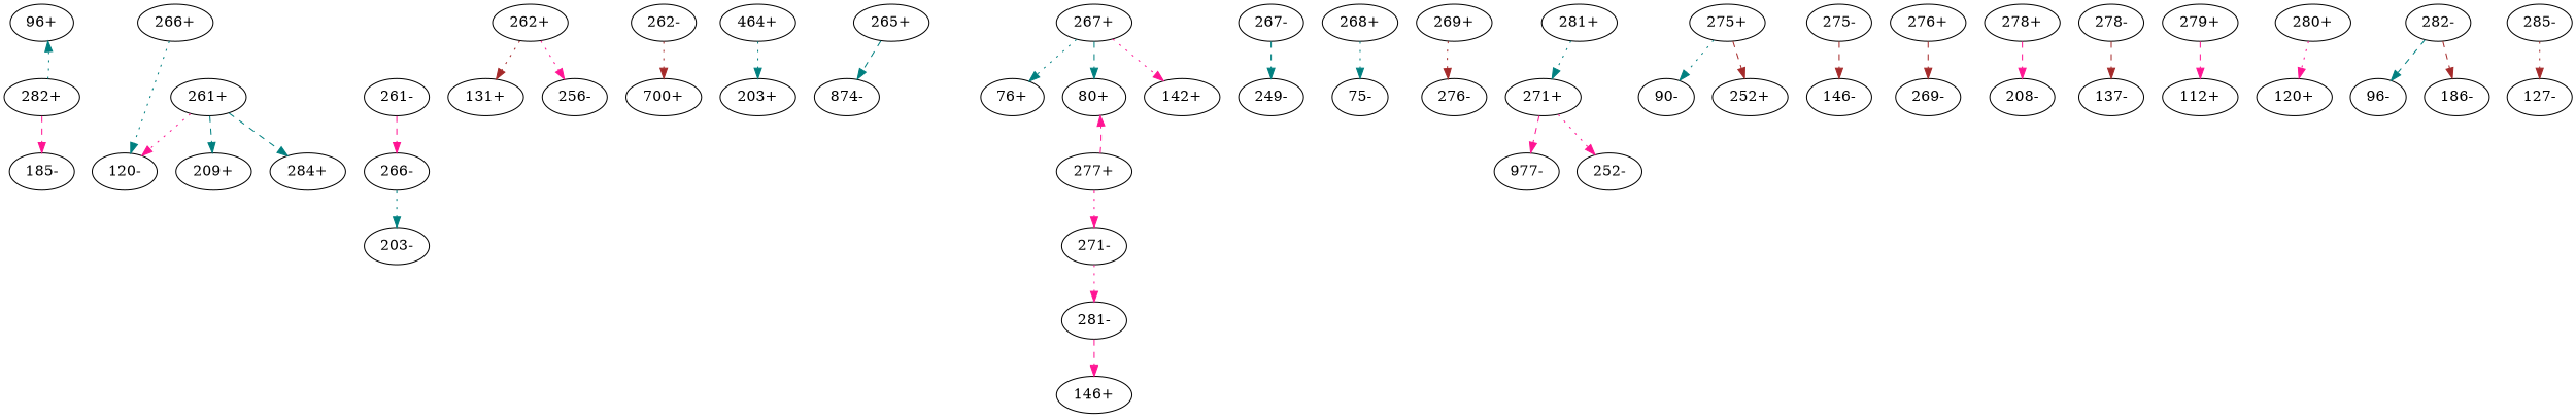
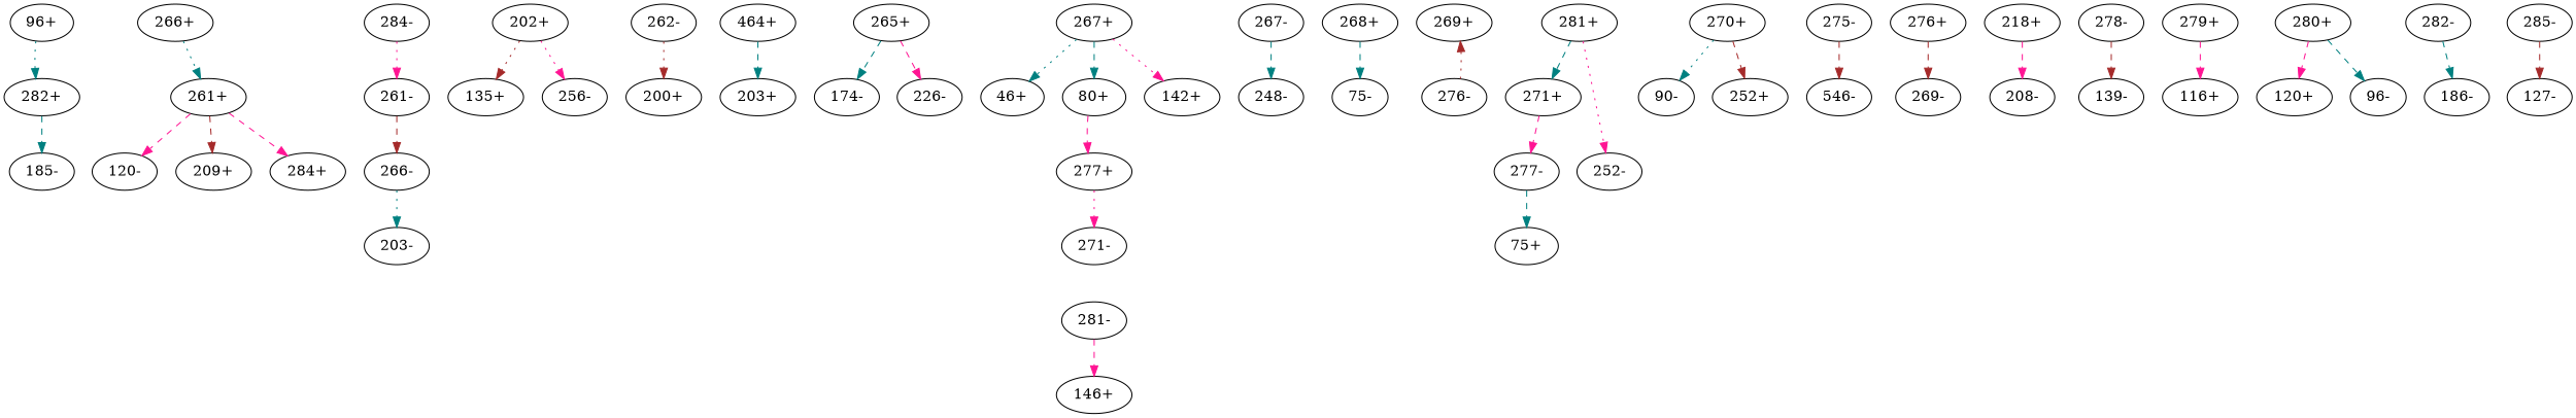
  digraph {
    k=37
    n=10
    s=2000
    edge [color=deeppink d=7 e=6.6 n=10 style=dashed]
    "96+"
    "282+"
    "185-"
    "261+"
    "120-"
    "209+"
    "284+"
    "261-"
    "266-"
    "203-"
-   "262+"
-   "135+" [label="131+"]
+   "262+" [label="202+"]
+   "135+"
    "256-"
    "262-"
-   "200+" [label="700+"]
+   "200+"
    n16 [label="464+"]
    "203+"
    "265+"
-   "174-" [label="874-"]
+   "174-"
+   "226-"
    "266+"
    "267+"
-   "76+"
+   "76+" [label="46+"]
    "80+"
    "142+"
    "267-"
-   "248-" [label="249-"]
+   "248-"
    "268+"
    "75-"
    "269+"
    "276-"
    "271+"
-   "277-" [label="977-"]
+   "277-"
+   "75+"
    "271-"
    "281-"
    "146+"
-   "275+"
+   "275+" [label="270+"]
    "90-"
    "252+"
    "275-"
-   "146-"
+   "146-" [label="546-"]
    "276+"
    "269-"
    "277+"
-   "278+"
+   "278+" [label="218+"]
    "208-"
    "278-"
-   "137-"
+   "137-" [label="139-"]
    "279+"
-   "112+"
+   "112+" [label="116+"]
    "280+"
    "120+"
    "281+"
    "252-"
    "282-"
    "96-"
    "186-"
+   "284-"
    "285-"
    "127-"
-   "282+" -> "96+" [color=teal e=3.7 n=32 style=dotted]
-   "282+" -> "185-" [d=-5684 e=6.3 n=11]
-   "261+" -> "120-" [d=32 e=2.9 n=51 style=dotted]
-   "261+" -> "209+" [color=teal d=-30 e=4.1 n=26]
-   "261+" -> "284+" [color=teal d=-12343]
-   "261-" -> "266-" [d=-163 e=2.0 n=111]
+   "96+" -> "282+" [color=teal e=3.7 n=32 style=dotted]
+   "282+" -> "185-" [color=teal d=-5684 e=6.3 n=11]
+   "261+" -> "120-" [d=32 e=2.9 n=51]
+   "261+" -> "209+" [color=brown d=-30 e=4.1 n=26]
+   "261+" -> "284+" [d=-12343]
+   "261-" -> "266-" [color=brown d=-163 e=2.0 n=111]
    "266-" -> "203-" [color=teal d=-23 e=4.6 n=20 style=dotted]
    "262+" -> "135+" [color=brown d=54 e=3.4 n=37 style=dotted]
    "262+" -> "256-" [d=-37 e=2.1 n=97 style=dotted]
    "262-" -> "200+" [color=brown d=-12 e=3.7 n=32 style=dotted]
-   n16 -> "203+" [color=teal d=-35 e=2.0 n=107 style=dotted]
+   n16 -> "203+" [color=teal d=-35 e=2.0 n=107]
    "265+" -> "174-" [color=teal e=3.1 n=44]
-   "266+" -> "120-" [color=teal d=-163 e=2.0 n=111 style=dotted]
+   "265+" -> "226-" [d=-12 e=4.6 n=20]
+   "266+" -> "261+" [color=teal d=-163 e=2.0 n=111 style=dotted]
    "267+" -> "76+" [color=teal d=-18 e=4.1 n=26 style=dotted]
    "267+" -> "80+" [color=teal d=73 e=5.4 n=15]
    "267+" -> "142+" [d=27 e=3.9 n=28 style=dotted]
    "267-" -> "248-" [color=teal d=-42 e=1.9 n=126]
-   "268+" -> "75-" [color=teal d=-35 e=2.3 n=81 style=dotted]
-   "269+" -> "276-" [color=brown d=-51 e=4.5 n=21 style=dotted]
+   "268+" -> "75-" [color=teal d=-35 e=2.3 n=81]
+   "276-" -> "269+" [color=brown d=-51 e=4.5 n=21 style=dotted]
    "271+" -> "277-" [d=-22 e=2.1 n=98]
-   "271-" -> "281-" [d=-70 e=1.8 n=132 style=dotted]
+   "277-" -> "75+" [color=teal d=-38 e=2.4 n=76]
    "281-" -> "146+" [d=-3520 e=4.2 n=24]
    "275+" -> "90-" [color=teal d=-3665 style=dotted]
    "275+" -> "252+" [color=brown d=-37 e=2.2 n=90]
    "275-" -> "146-" [color=brown d=-3600 e=4.9 n=18]
    "276+" -> "269-" [color=brown d=-51 e=4.5 n=21]
-   "277+" -> "80+" [d=-1341]
+   "80+" -> "277+" [d=-1341]
    "277+" -> "271-" [d=-22 e=2.1 n=98 style=dotted]
    "278+" -> "208-" [d=-33 e=3.5 n=36]
    "278-" -> "137-" [color=brown d=38 e=4.2 n=25]
    "279+" -> "112+" [d=-20 e=3.1 n=44]
-   "280+" -> "120+" [d=-33 e=2.0 n=107 style=dotted]
-   "281+" -> "271+" [color=teal d=-70 e=1.8 n=132 style=dotted]
-   "271+" -> "252-" [d=-9562 e=6.3 n=11 style=dotted]
-   "282-" -> "96-" [color=teal e=3.7 n=32]
-   "282-" -> "186-" [color=brown d=-139]
-   "285-" -> "127-" [color=brown d=-12179 e=6.3 n=11 style=dotted]
+   "280+" -> "120+" [d=-33 e=2.0 n=107]
+   "281+" -> "271+" [color=teal d=-70 e=1.8 n=132]
+   "281+" -> "252-" [d=-9562 e=6.3 n=11 style=dotted]
+   "280+" -> "96-" [color=teal e=3.7 n=32]
+   "282-" -> "186-" [color=teal d=-139]
+   "284-" -> "261-" [d=-12343 style=dotted]
+   "285-" -> "127-" [color=brown d=-12179 e=6.3 n=11]
  }
